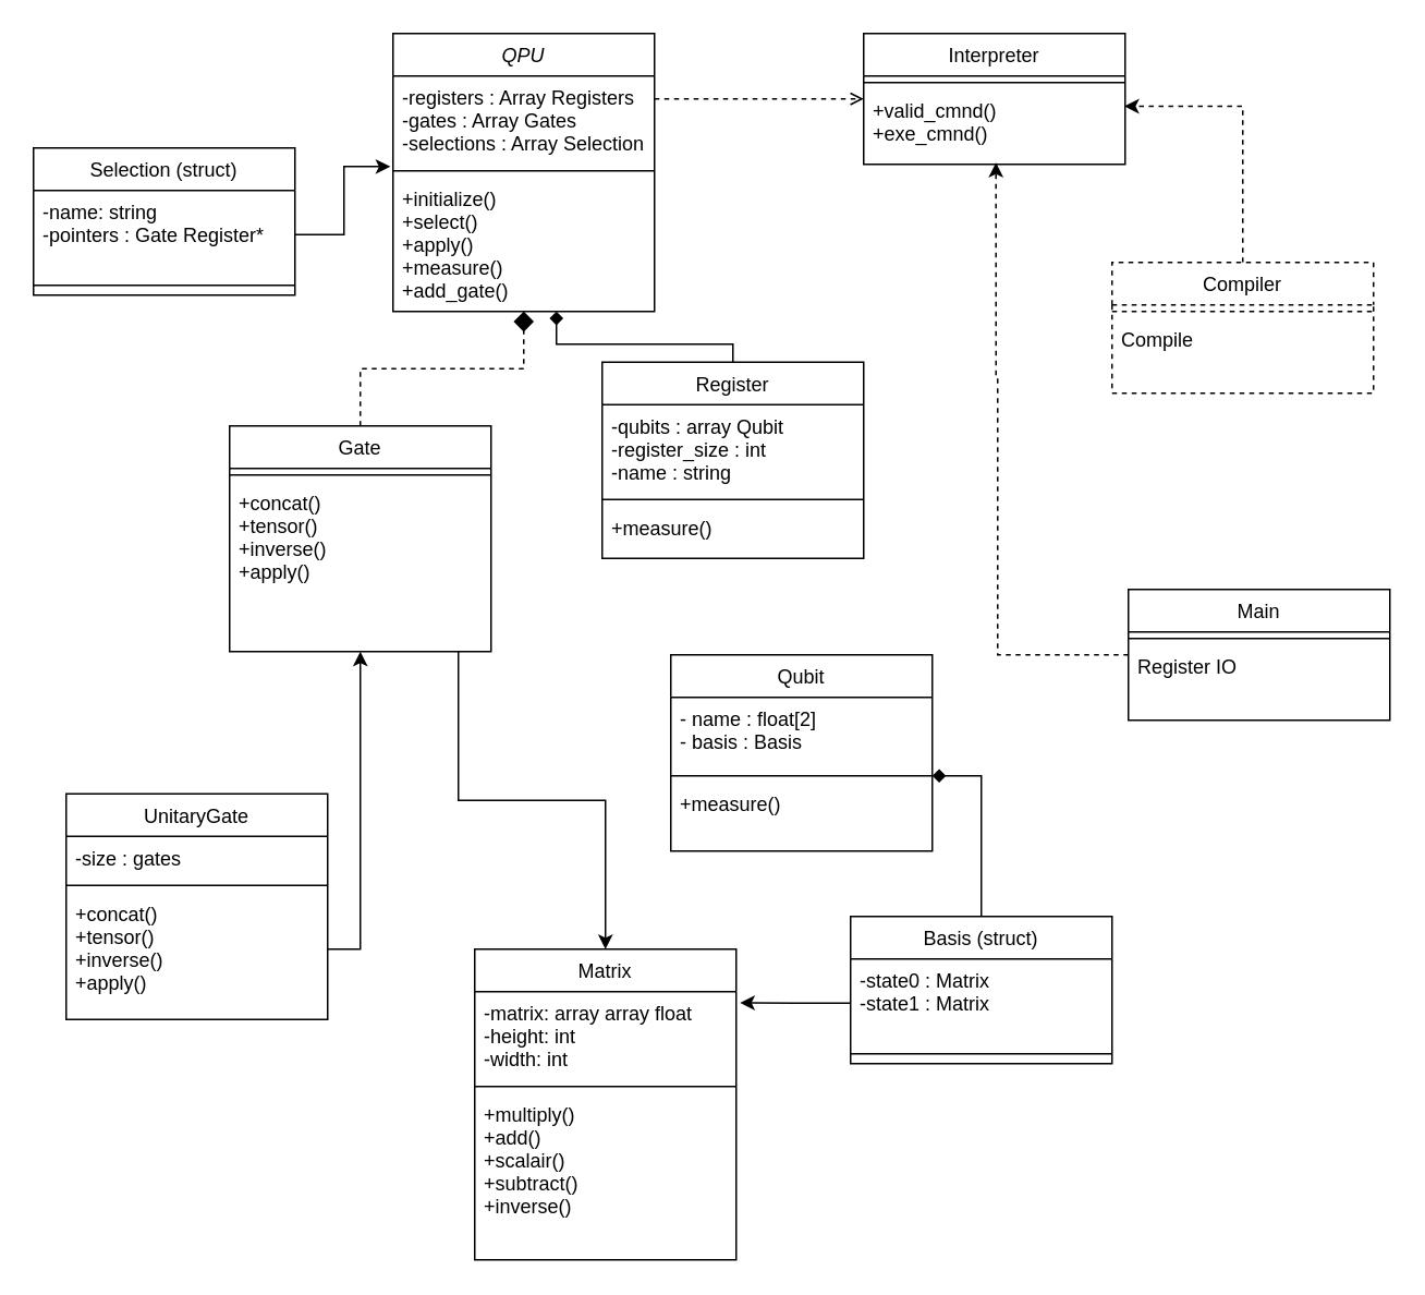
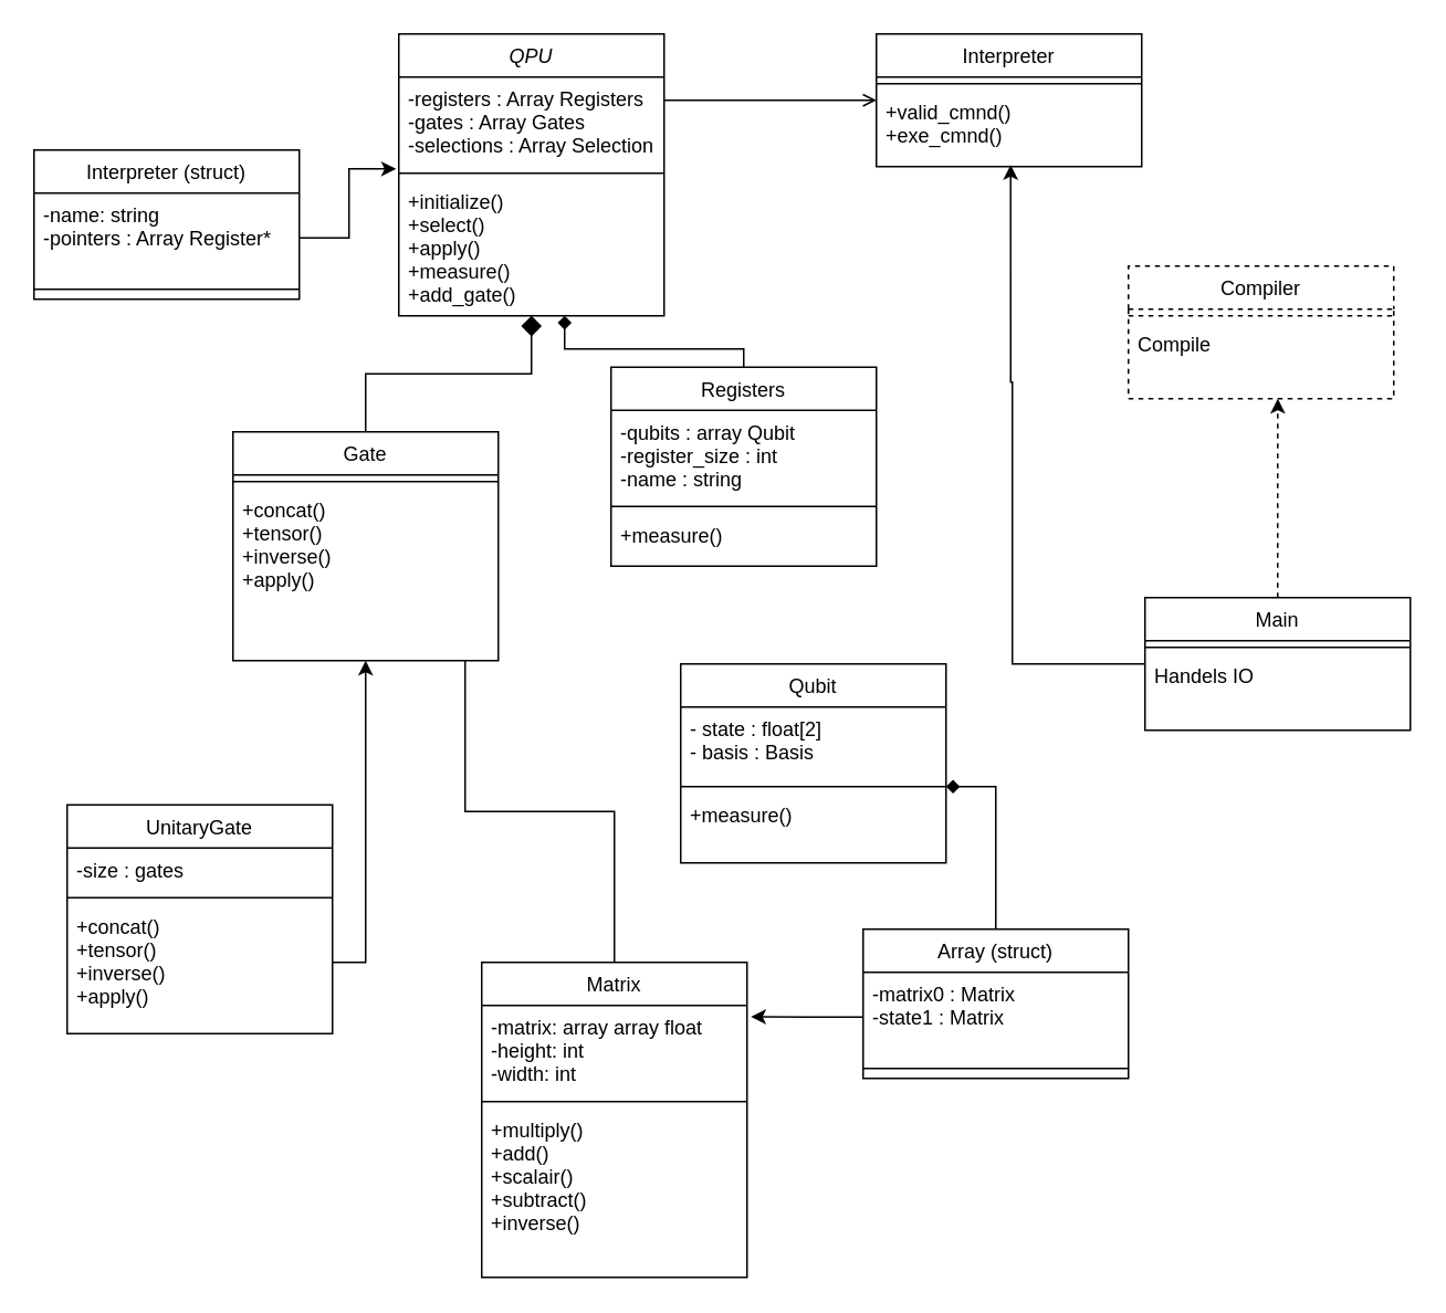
  <mxCell id="0" />
  <mxCell id="1" parent="0" />
  <mxCell id="2" value="QPU" style="swimlane;fontStyle=2;align=center;verticalAlign=top;childLayout=stackLayout;horizontal=1;startSize=26;horizontalStack=0;resizeParent=1;resizeLast=0;collapsible=1;marginBottom=0;rounded=0;shadow=0;strokeWidth=1;" parent="1" vertex="1"><mxGeometry x="240" y="20" width="160" height="170" as="geometry"><mxRectangle x="230" y="140" width="160" height="26" as="alternateBounds" /></mxGeometry></mxCell>
  <mxCell id="3" value="-registers : Array Registers&#10;-gates : Array Gates&#10;-selections : Array Selection" style="text;align=left;verticalAlign=top;spacingLeft=4;spacingRight=4;overflow=hidden;rotatable=0;points=[[0,0.5],[1,0.5]];portConstraint=eastwest;rounded=0;shadow=0;html=0;" parent="2" vertex="1"><mxGeometry y="26" width="160" height="54" as="geometry" /></mxCell>
  <mxCell id="4" value="" style="line;html=1;strokeWidth=1;align=left;verticalAlign=middle;spacingTop=-1;spacingLeft=3;spacingRight=3;rotatable=0;labelPosition=right;points=[];portConstraint=eastwest;" parent="2" vertex="1"><mxGeometry y="80" width="160" height="8" as="geometry" /></mxCell>
  <mxCell id="5" value="+initialize()&#10;+select()&#10;+apply()&#10;+measure()&#10;+add_gate()&#10;" style="text;align=left;verticalAlign=top;spacingLeft=4;spacingRight=4;overflow=hidden;rotatable=0;points=[[0,0.5],[1,0.5]];portConstraint=eastwest;" parent="2" vertex="1"><mxGeometry y="88" width="160" height="82" as="geometry" /></mxCell>
- <mxCell id="6" style="edgeStyle=orthogonalEdgeStyle;rounded=0;orthogonalLoop=1;jettySize=auto;html=1;" parent="1" source="7" target="38" edge="1"><mxGeometry relative="1" as="geometry"><Array as="points"><mxPoint x="280" y="489" /><mxPoint x="370" y="489" /></Array></mxGeometry></mxCell>
+ <mxCell id="6" style="edgeStyle=orthogonalEdgeStyle;rounded=0;orthogonalLoop=1;jettySize=auto;html=1;endArrow=none;" parent="1" source="7" target="38" edge="1"><mxGeometry relative="1" as="geometry"><Array as="points"><mxPoint x="280" y="489" /><mxPoint x="370" y="489" /></Array></mxGeometry></mxCell>
  <mxCell id="7" value="Gate" style="swimlane;fontStyle=0;align=center;verticalAlign=top;childLayout=stackLayout;horizontal=1;startSize=26;horizontalStack=0;resizeParent=1;resizeLast=0;collapsible=1;marginBottom=0;rounded=0;shadow=0;strokeWidth=1;" parent="1" vertex="1"><mxGeometry x="140" y="260" width="160" height="138" as="geometry"><mxRectangle x="130" y="380" width="160" height="26" as="alternateBounds" /></mxGeometry></mxCell>
  <mxCell id="8" value="" style="line;html=1;strokeWidth=1;align=left;verticalAlign=middle;spacingTop=-1;spacingLeft=3;spacingRight=3;rotatable=0;labelPosition=right;points=[];portConstraint=eastwest;" parent="7" vertex="1"><mxGeometry y="26" width="160" height="8" as="geometry" /></mxCell>
  <mxCell id="9" value="+concat()&#10;+tensor()&#10;+inverse()&#10;+apply()" style="text;align=left;verticalAlign=top;spacingLeft=4;spacingRight=4;overflow=hidden;rotatable=0;points=[[0,0.5],[1,0.5]];portConstraint=eastwest;" parent="7" vertex="1"><mxGeometry y="34" width="160" height="70" as="geometry" /></mxCell>
- <mxCell id="10" value="" style="endArrow=diamond;endSize=10;endFill=1;shadow=0;strokeWidth=1;rounded=0;edgeStyle=elbowEdgeStyle;elbow=vertical;dashed=1;" parent="1" source="7" target="2" edge="1"><mxGeometry width="160" relative="1" as="geometry"><mxPoint x="220" y="103" as="sourcePoint" /><mxPoint x="220" y="103" as="targetPoint" /></mxGeometry></mxCell>
+ <mxCell id="10" value="" style="endArrow=diamond;endSize=10;endFill=1;shadow=0;strokeWidth=1;rounded=0;edgeStyle=elbowEdgeStyle;elbow=vertical;" parent="1" source="7" target="2" edge="1"><mxGeometry width="160" relative="1" as="geometry"><mxPoint x="220" y="103" as="sourcePoint" /><mxPoint x="220" y="103" as="targetPoint" /></mxGeometry></mxCell>
  <mxCell id="11" value="Interpreter" style="swimlane;fontStyle=0;align=center;verticalAlign=top;childLayout=stackLayout;horizontal=1;startSize=26;horizontalStack=0;resizeParent=1;resizeLast=0;collapsible=1;marginBottom=0;rounded=0;shadow=0;strokeWidth=1;" parent="1" vertex="1"><mxGeometry x="528" y="20" width="160" height="80" as="geometry"><mxRectangle x="550" y="140" width="160" height="26" as="alternateBounds" /></mxGeometry></mxCell>
  <mxCell id="12" value="" style="line;html=1;strokeWidth=1;align=left;verticalAlign=middle;spacingTop=-1;spacingLeft=3;spacingRight=3;rotatable=0;labelPosition=right;points=[];portConstraint=eastwest;" parent="11" vertex="1"><mxGeometry y="26" width="160" height="8" as="geometry" /></mxCell>
  <mxCell id="13" value="+valid_cmnd()&#10;+exe_cmnd()&#10;" style="text;align=left;verticalAlign=top;spacingLeft=4;spacingRight=4;overflow=hidden;rotatable=0;points=[[0,0.5],[1,0.5]];portConstraint=eastwest;" parent="11" vertex="1"><mxGeometry y="34" width="160" height="46" as="geometry" /></mxCell>
- <mxCell id="14" value="" style="endArrow=open;shadow=0;strokeWidth=1;rounded=0;endFill=1;edgeStyle=elbowEdgeStyle;elbow=vertical;dashed=1;" parent="1" source="2" target="11" edge="1"><mxGeometry x="0.5" y="41" relative="1" as="geometry"><mxPoint x="400" y="92" as="sourcePoint" /><mxPoint x="560" y="92" as="targetPoint" /><mxPoint x="-40" y="32" as="offset" /></mxGeometry></mxCell>
+ <mxCell id="14" value="" style="endArrow=open;shadow=0;strokeWidth=1;rounded=0;endFill=1;edgeStyle=elbowEdgeStyle;elbow=vertical;" parent="1" source="2" target="11" edge="1"><mxGeometry x="0.5" y="41" relative="1" as="geometry"><mxPoint x="400" y="92" as="sourcePoint" /><mxPoint x="560" y="92" as="targetPoint" /><mxPoint x="-40" y="32" as="offset" /></mxGeometry></mxCell>
  <mxCell id="15" value="UnitaryGate" style="swimlane;fontStyle=0;align=center;verticalAlign=top;childLayout=stackLayout;horizontal=1;startSize=26;horizontalStack=0;resizeParent=1;resizeLast=0;collapsible=1;marginBottom=0;rounded=0;shadow=0;strokeWidth=1;" parent="1" vertex="1"><mxGeometry x="40" y="485" width="160" height="138" as="geometry"><mxRectangle x="130" y="380" width="160" height="26" as="alternateBounds" /></mxGeometry></mxCell>
  <mxCell id="16" value="-size : gates" style="text;align=left;verticalAlign=top;spacingLeft=4;spacingRight=4;overflow=hidden;rotatable=0;points=[[0,0.5],[1,0.5]];portConstraint=eastwest;" parent="15" vertex="1"><mxGeometry y="26" width="160" height="26" as="geometry" /></mxCell>
  <mxCell id="17" value="" style="line;html=1;strokeWidth=1;align=left;verticalAlign=middle;spacingTop=-1;spacingLeft=3;spacingRight=3;rotatable=0;labelPosition=right;points=[];portConstraint=eastwest;" parent="15" vertex="1"><mxGeometry y="52" width="160" height="8" as="geometry" /></mxCell>
  <mxCell id="18" value="+concat()&#10;+tensor()&#10;+inverse()&#10;+apply()" style="text;align=left;verticalAlign=top;spacingLeft=4;spacingRight=4;overflow=hidden;rotatable=0;points=[[0,0.5],[1,0.5]];portConstraint=eastwest;" parent="15" vertex="1"><mxGeometry y="60" width="160" height="70" as="geometry" /></mxCell>
  <mxCell id="19" style="edgeStyle=orthogonalEdgeStyle;rounded=0;orthogonalLoop=1;jettySize=auto;html=1;entryX=0.5;entryY=1;entryDx=0;entryDy=0;" parent="1" source="18" target="7" edge="1"><mxGeometry relative="1" as="geometry"><Array as="points"><mxPoint x="220" y="580" /></Array></mxGeometry></mxCell>
  <mxCell id="20" style="edgeStyle=orthogonalEdgeStyle;rounded=0;orthogonalLoop=1;jettySize=auto;html=1;entryX=0.625;entryY=1;entryDx=0;entryDy=0;entryPerimeter=0;endArrow=diamond;endFill=1;" parent="1" source="21" target="5" edge="1"><mxGeometry relative="1" as="geometry"><Array as="points"><mxPoint x="448" y="210" /><mxPoint x="340" y="210" /></Array></mxGeometry></mxCell>
- <mxCell id="21" value="Register" style="swimlane;fontStyle=0;align=center;verticalAlign=top;childLayout=stackLayout;horizontal=1;startSize=26;horizontalStack=0;resizeParent=1;resizeLast=0;collapsible=1;marginBottom=0;rounded=0;shadow=0;strokeWidth=1;" parent="1" vertex="1"><mxGeometry x="368" y="221" width="160" height="120" as="geometry"><mxRectangle x="130" y="380" width="160" height="26" as="alternateBounds" /></mxGeometry></mxCell>
+ <mxCell id="21" value="Registers" style="swimlane;fontStyle=0;align=center;verticalAlign=top;childLayout=stackLayout;horizontal=1;startSize=26;horizontalStack=0;resizeParent=1;resizeLast=0;collapsible=1;marginBottom=0;rounded=0;shadow=0;strokeWidth=1;" parent="1" vertex="1"><mxGeometry x="368" y="221" width="160" height="120" as="geometry"><mxRectangle x="130" y="380" width="160" height="26" as="alternateBounds" /></mxGeometry></mxCell>
  <mxCell id="22" value="-qubits : array Qubit&#10;-register_size : int&#10;-name : string" style="text;align=left;verticalAlign=top;spacingLeft=4;spacingRight=4;overflow=hidden;rotatable=0;points=[[0,0.5],[1,0.5]];portConstraint=eastwest;" parent="21" vertex="1"><mxGeometry y="26" width="160" height="54" as="geometry" /></mxCell>
  <mxCell id="23" value="" style="line;html=1;strokeWidth=1;align=left;verticalAlign=middle;spacingTop=-1;spacingLeft=3;spacingRight=3;rotatable=0;labelPosition=right;points=[];portConstraint=eastwest;" parent="21" vertex="1"><mxGeometry y="80" width="160" height="8" as="geometry" /></mxCell>
  <mxCell id="24" value="+measure()" style="text;align=left;verticalAlign=top;spacingLeft=4;spacingRight=4;overflow=hidden;rotatable=0;points=[[0,0.5],[1,0.5]];portConstraint=eastwest;" parent="21" vertex="1"><mxGeometry y="88" width="160" height="32" as="geometry" /></mxCell>
- <mxCell id="25" style="edgeStyle=orthogonalEdgeStyle;rounded=0;orthogonalLoop=1;jettySize=auto;html=1;entryX=0.506;entryY=0.978;entryDx=0;entryDy=0;entryPerimeter=0;dashed=1;" parent="1" source="27" target="13" edge="1"><mxGeometry relative="1" as="geometry"><mxPoint x="610" y="110" as="targetPoint" /><Array as="points"><mxPoint x="610" y="230" /><mxPoint x="609" y="230" /></Array></mxGeometry></mxCell>
+ <mxCell id="25" style="edgeStyle=orthogonalEdgeStyle;rounded=0;orthogonalLoop=1;jettySize=auto;html=1;entryX=0.506;entryY=0.978;entryDx=0;entryDy=0;entryPerimeter=0;" parent="1" source="27" target="13" edge="1"><mxGeometry relative="1" as="geometry"><mxPoint x="610" y="110" as="targetPoint" /><Array as="points"><mxPoint x="610" y="230" /><mxPoint x="609" y="230" /></Array></mxGeometry></mxCell>
+ <mxCell id="26" style="edgeStyle=orthogonalEdgeStyle;rounded=0;orthogonalLoop=1;jettySize=auto;html=1;entryX=0.563;entryY=1;entryDx=0;entryDy=0;entryPerimeter=0;dashed=1;" parent="1" source="27" target="33" edge="1"><mxGeometry relative="1" as="geometry"><mxPoint x="770" y="250" as="targetPoint" /></mxGeometry></mxCell>
  <mxCell id="27" value="Main" style="swimlane;fontStyle=0;align=center;verticalAlign=top;childLayout=stackLayout;horizontal=1;startSize=26;horizontalStack=0;resizeParent=1;resizeLast=0;collapsible=1;marginBottom=0;rounded=0;shadow=0;strokeWidth=1;" parent="1" vertex="1"><mxGeometry x="690" y="360" width="160" height="80" as="geometry"><mxRectangle x="550" y="140" width="160" height="26" as="alternateBounds" /></mxGeometry></mxCell>
  <mxCell id="28" value="" style="line;html=1;strokeWidth=1;align=left;verticalAlign=middle;spacingTop=-1;spacingLeft=3;spacingRight=3;rotatable=0;labelPosition=right;points=[];portConstraint=eastwest;" parent="27" vertex="1"><mxGeometry y="26" width="160" height="8" as="geometry" /></mxCell>
- <mxCell id="29" value="Register IO" style="text;align=left;verticalAlign=top;spacingLeft=4;spacingRight=4;overflow=hidden;rotatable=0;points=[[0,0.5],[1,0.5]];portConstraint=eastwest;" parent="27" vertex="1"><mxGeometry y="34" width="160" height="46" as="geometry" /></mxCell>
- <mxCell id="30" style="edgeStyle=orthogonalEdgeStyle;rounded=0;orthogonalLoop=1;jettySize=auto;html=1;entryX=0.997;entryY=0.228;entryDx=0;entryDy=0;entryPerimeter=0;dashed=1;" parent="1" source="31" target="13" edge="1"><mxGeometry relative="1" as="geometry" /></mxCell>
+ <mxCell id="29" value="Handels IO" style="text;align=left;verticalAlign=top;spacingLeft=4;spacingRight=4;overflow=hidden;rotatable=0;points=[[0,0.5],[1,0.5]];portConstraint=eastwest;" parent="27" vertex="1"><mxGeometry y="34" width="160" height="46" as="geometry" /></mxCell>
  <mxCell id="31" value="Compiler" style="swimlane;fontStyle=0;align=center;verticalAlign=top;childLayout=stackLayout;horizontal=1;startSize=26;horizontalStack=0;resizeParent=1;resizeLast=0;collapsible=1;marginBottom=0;rounded=0;shadow=0;strokeWidth=1;dashed=1;" parent="1" vertex="1"><mxGeometry x="680" y="160" width="160" height="80" as="geometry"><mxRectangle x="550" y="140" width="160" height="26" as="alternateBounds" /></mxGeometry></mxCell>
  <mxCell id="32" value="" style="line;html=1;strokeWidth=1;align=left;verticalAlign=middle;spacingTop=-1;spacingLeft=3;spacingRight=3;rotatable=0;labelPosition=right;points=[];portConstraint=eastwest;dashed=1;" parent="31" vertex="1"><mxGeometry y="26" width="160" height="8" as="geometry" /></mxCell>
  <mxCell id="33" value="Compile " style="text;align=left;verticalAlign=top;spacingLeft=4;spacingRight=4;overflow=hidden;rotatable=0;points=[[0,0.5],[1,0.5]];portConstraint=eastwest;dashed=1;" parent="31" vertex="1"><mxGeometry y="34" width="160" height="46" as="geometry" /></mxCell>
- <mxCell id="34" value="Selection (struct)" style="swimlane;fontStyle=0;align=center;verticalAlign=top;childLayout=stackLayout;horizontal=1;startSize=26;horizontalStack=0;resizeParent=1;resizeLast=0;collapsible=1;marginBottom=0;rounded=0;shadow=0;strokeWidth=1;" parent="1" vertex="1"><mxGeometry y="90" width="160" height="90" as="geometry" x="20"><mxRectangle x="130" y="380" width="160" height="26" as="alternateBounds" /></mxGeometry></mxCell>
- <mxCell id="35" value="-name: string&#10;-pointers : Gate Register*" style="text;align=left;verticalAlign=top;spacingLeft=4;spacingRight=4;overflow=hidden;rotatable=0;points=[[0,0.5],[1,0.5]];portConstraint=eastwest;" parent="34" vertex="1"><mxGeometry y="26" width="160" height="54" as="geometry" /></mxCell>
+ <mxCell id="34" value="Interpreter (struct)" style="swimlane;fontStyle=0;align=center;verticalAlign=top;childLayout=stackLayout;horizontal=1;startSize=26;horizontalStack=0;resizeParent=1;resizeLast=0;collapsible=1;marginBottom=0;rounded=0;shadow=0;strokeWidth=1;" parent="1" vertex="1"><mxGeometry y="90" width="160" height="90" as="geometry" x="20"><mxRectangle x="130" y="380" width="160" height="26" as="alternateBounds" /></mxGeometry></mxCell>
+ <mxCell id="35" value="-name: string&#10;-pointers : Array Register*" style="text;align=left;verticalAlign=top;spacingLeft=4;spacingRight=4;overflow=hidden;rotatable=0;points=[[0,0.5],[1,0.5]];portConstraint=eastwest;" parent="34" vertex="1"><mxGeometry y="26" width="160" height="54" as="geometry" /></mxCell>
  <mxCell id="36" value="" style="line;html=1;strokeWidth=1;align=left;verticalAlign=middle;spacingTop=-1;spacingLeft=3;spacingRight=3;rotatable=0;labelPosition=right;points=[];portConstraint=eastwest;" parent="34" vertex="1"><mxGeometry y="80" width="160" height="8" as="geometry" /></mxCell>
  <mxCell id="37" style="edgeStyle=orthogonalEdgeStyle;rounded=0;orthogonalLoop=1;jettySize=auto;html=1;entryX=-0.01;entryY=1.026;entryDx=0;entryDy=0;entryPerimeter=0;" parent="1" source="35" target="3" edge="1"><mxGeometry relative="1" as="geometry" /></mxCell>
  <mxCell id="38" value="Matrix" style="swimlane;fontStyle=0;align=center;verticalAlign=top;childLayout=stackLayout;horizontal=1;startSize=26;horizontalStack=0;resizeParent=1;resizeLast=0;collapsible=1;marginBottom=0;rounded=0;shadow=0;strokeWidth=1;" parent="1" vertex="1"><mxGeometry x="290" y="580" width="160" height="190" as="geometry"><mxRectangle x="130" y="380" width="160" height="26" as="alternateBounds" /></mxGeometry></mxCell>
  <mxCell id="39" value="-matrix: array array float&#10;-height: int&#10;-width: int" style="text;align=left;verticalAlign=top;spacingLeft=4;spacingRight=4;overflow=hidden;rotatable=0;points=[[0,0.5],[1,0.5]];portConstraint=eastwest;" parent="38" vertex="1"><mxGeometry y="26" width="160" height="54" as="geometry" /></mxCell>
  <mxCell id="40" value="" style="line;html=1;strokeWidth=1;align=left;verticalAlign=middle;spacingTop=-1;spacingLeft=3;spacingRight=3;rotatable=0;labelPosition=right;points=[];portConstraint=eastwest;" parent="38" vertex="1"><mxGeometry y="80" width="160" height="8" as="geometry" /></mxCell>
  <mxCell id="41" value="+multiply()&#10;+add()&#10;+scalair()&#10;+subtract()&#10;+inverse()" style="text;align=left;verticalAlign=top;spacingLeft=4;spacingRight=4;overflow=hidden;rotatable=0;points=[[0,0.5],[1,0.5]];portConstraint=eastwest;" parent="38" vertex="1"><mxGeometry y="88" width="160" height="102" as="geometry" /></mxCell>
  <mxCell id="42" value="Qubit" style="swimlane;fontStyle=0;align=center;verticalAlign=top;childLayout=stackLayout;horizontal=1;startSize=26;horizontalStack=0;resizeParent=1;resizeLast=0;collapsible=1;marginBottom=0;rounded=0;shadow=0;strokeWidth=1;" parent="1" vertex="1"><mxGeometry x="410" y="400" width="160" height="120" as="geometry"><mxRectangle x="130" y="380" width="160" height="26" as="alternateBounds" /></mxGeometry></mxCell>
- <mxCell id="43" value="- name : float[2]&#10;- basis : Basis" style="text;align=left;verticalAlign=top;spacingLeft=4;spacingRight=4;overflow=hidden;rotatable=0;points=[[0,0.5],[1,0.5]];portConstraint=eastwest;" parent="42" vertex="1"><mxGeometry y="26" width="160" height="44" as="geometry" /></mxCell>
+ <mxCell id="43" value="- state : float[2]&#10;- basis : Basis" style="text;align=left;verticalAlign=top;spacingLeft=4;spacingRight=4;overflow=hidden;rotatable=0;points=[[0,0.5],[1,0.5]];portConstraint=eastwest;" parent="42" vertex="1"><mxGeometry y="26" width="160" height="44" as="geometry" /></mxCell>
  <mxCell id="44" value="" style="line;html=1;strokeWidth=1;align=left;verticalAlign=middle;spacingTop=-1;spacingLeft=3;spacingRight=3;rotatable=0;labelPosition=right;points=[];portConstraint=eastwest;" parent="42" vertex="1"><mxGeometry y="70" width="160" height="8" as="geometry" /></mxCell>
  <mxCell id="45" value="+measure()" style="text;align=left;verticalAlign=top;spacingLeft=4;spacingRight=4;overflow=hidden;rotatable=0;points=[[0,0.5],[1,0.5]];portConstraint=eastwest;" parent="42" vertex="1"><mxGeometry y="78" width="160" height="32" as="geometry" /></mxCell>
  <mxCell id="46" style="edgeStyle=orthogonalEdgeStyle;rounded=0;orthogonalLoop=1;jettySize=auto;html=1;endArrow=diamond;endFill=1;" parent="1" source="47" target="44" edge="1"><mxGeometry relative="1" as="geometry" /></mxCell>
- <mxCell id="47" value="Basis (struct)" style="swimlane;fontStyle=0;align=center;verticalAlign=top;childLayout=stackLayout;horizontal=1;startSize=26;horizontalStack=0;resizeParent=1;resizeLast=0;collapsible=1;marginBottom=0;rounded=0;shadow=0;strokeWidth=1;" parent="1" vertex="1"><mxGeometry x="520" y="560" width="160" height="90" as="geometry"><mxRectangle x="130" y="380" width="160" height="26" as="alternateBounds" /></mxGeometry></mxCell>
- <mxCell id="48" value="-state0 : Matrix&#10;-state1 : Matrix" style="text;align=left;verticalAlign=top;spacingLeft=4;spacingRight=4;overflow=hidden;rotatable=0;points=[[0,0.5],[1,0.5]];portConstraint=eastwest;" parent="47" vertex="1"><mxGeometry y="26" width="160" height="54" as="geometry" /></mxCell>
+ <mxCell id="47" value="Array (struct)" style="swimlane;fontStyle=0;align=center;verticalAlign=top;childLayout=stackLayout;horizontal=1;startSize=26;horizontalStack=0;resizeParent=1;resizeLast=0;collapsible=1;marginBottom=0;rounded=0;shadow=0;strokeWidth=1;" parent="1" vertex="1"><mxGeometry x="520" y="560" width="160" height="90" as="geometry"><mxRectangle x="130" y="380" width="160" height="26" as="alternateBounds" /></mxGeometry></mxCell>
+ <mxCell id="48" value="-matrix0 : Matrix&#10;-state1 : Matrix" style="text;align=left;verticalAlign=top;spacingLeft=4;spacingRight=4;overflow=hidden;rotatable=0;points=[[0,0.5],[1,0.5]];portConstraint=eastwest;" parent="47" vertex="1"><mxGeometry y="26" width="160" height="54" as="geometry" /></mxCell>
  <mxCell id="49" value="" style="line;html=1;strokeWidth=1;align=left;verticalAlign=middle;spacingTop=-1;spacingLeft=3;spacingRight=3;rotatable=0;labelPosition=right;points=[];portConstraint=eastwest;" parent="47" vertex="1"><mxGeometry y="80" width="160" height="8" as="geometry" /></mxCell>
  <mxCell id="50" style="edgeStyle=orthogonalEdgeStyle;rounded=0;orthogonalLoop=1;jettySize=auto;html=1;entryX=1.015;entryY=0.125;entryDx=0;entryDy=0;entryPerimeter=0;" parent="1" source="48" target="39" edge="1"><mxGeometry relative="1" as="geometry" /></mxCell>
